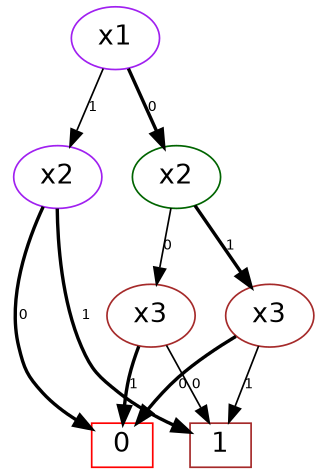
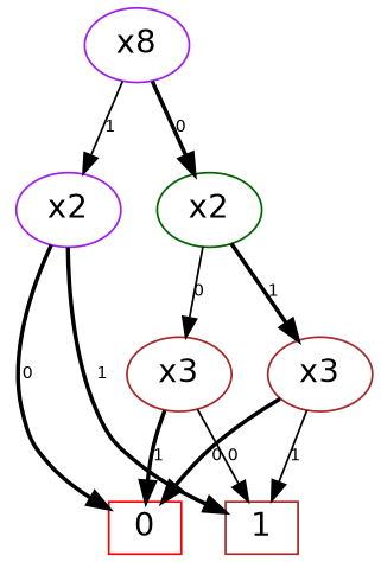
  digraph {
    node [color=brown fontname=Helvetica fontsize=16 style=unfilled]
    edge [arrowsize=1.0 fontname=Helvetica fontsize=8 style=bold]
-   n1 [color=purple height=0.3 label=x1 width=0.5]
+   n1 [color=purple height=0.3 label=x8 width=0.5]
    n2 [color=darkgreen height=0.3 label=x2 width=0.5]
    n3 [color=purple height=0.3 label=x2 width=0.5]
    n4 [height=0.3 label=x3 width=0.5]
    n5 [height=0.3 label=x3 width=0.5]
    n6 [height=0.3 label=1 shape=box width=0.5]
    n7 [color=red height=0.3 label=0 shape=box width=0.5]
    subgraph sub_1 {
      rank=same
      n1
    }
    subgraph sub_2 {
      rank=same
      n2
      n3
    }
    subgraph sub_3 {
      rank=same
      n4
      n5
    }
    subgraph sub_4 {
      rank=same
      n6
      n7
    }
    n1 -> n2 [label=0]
    n1 -> n3 [label=1 style=solid]
    n2 -> n4 [label=0 style=solid]
    n2 -> n5 [label=1]
    n3 -> n6 [label=1]
    n3 -> n7 [label=0]
    n4 -> n6 [label=0 style=solid]
    n4 -> n7 [label=1]
    n5 -> n6 [label=1 style=solid]
    n5 -> n7 [label=0]
  }
